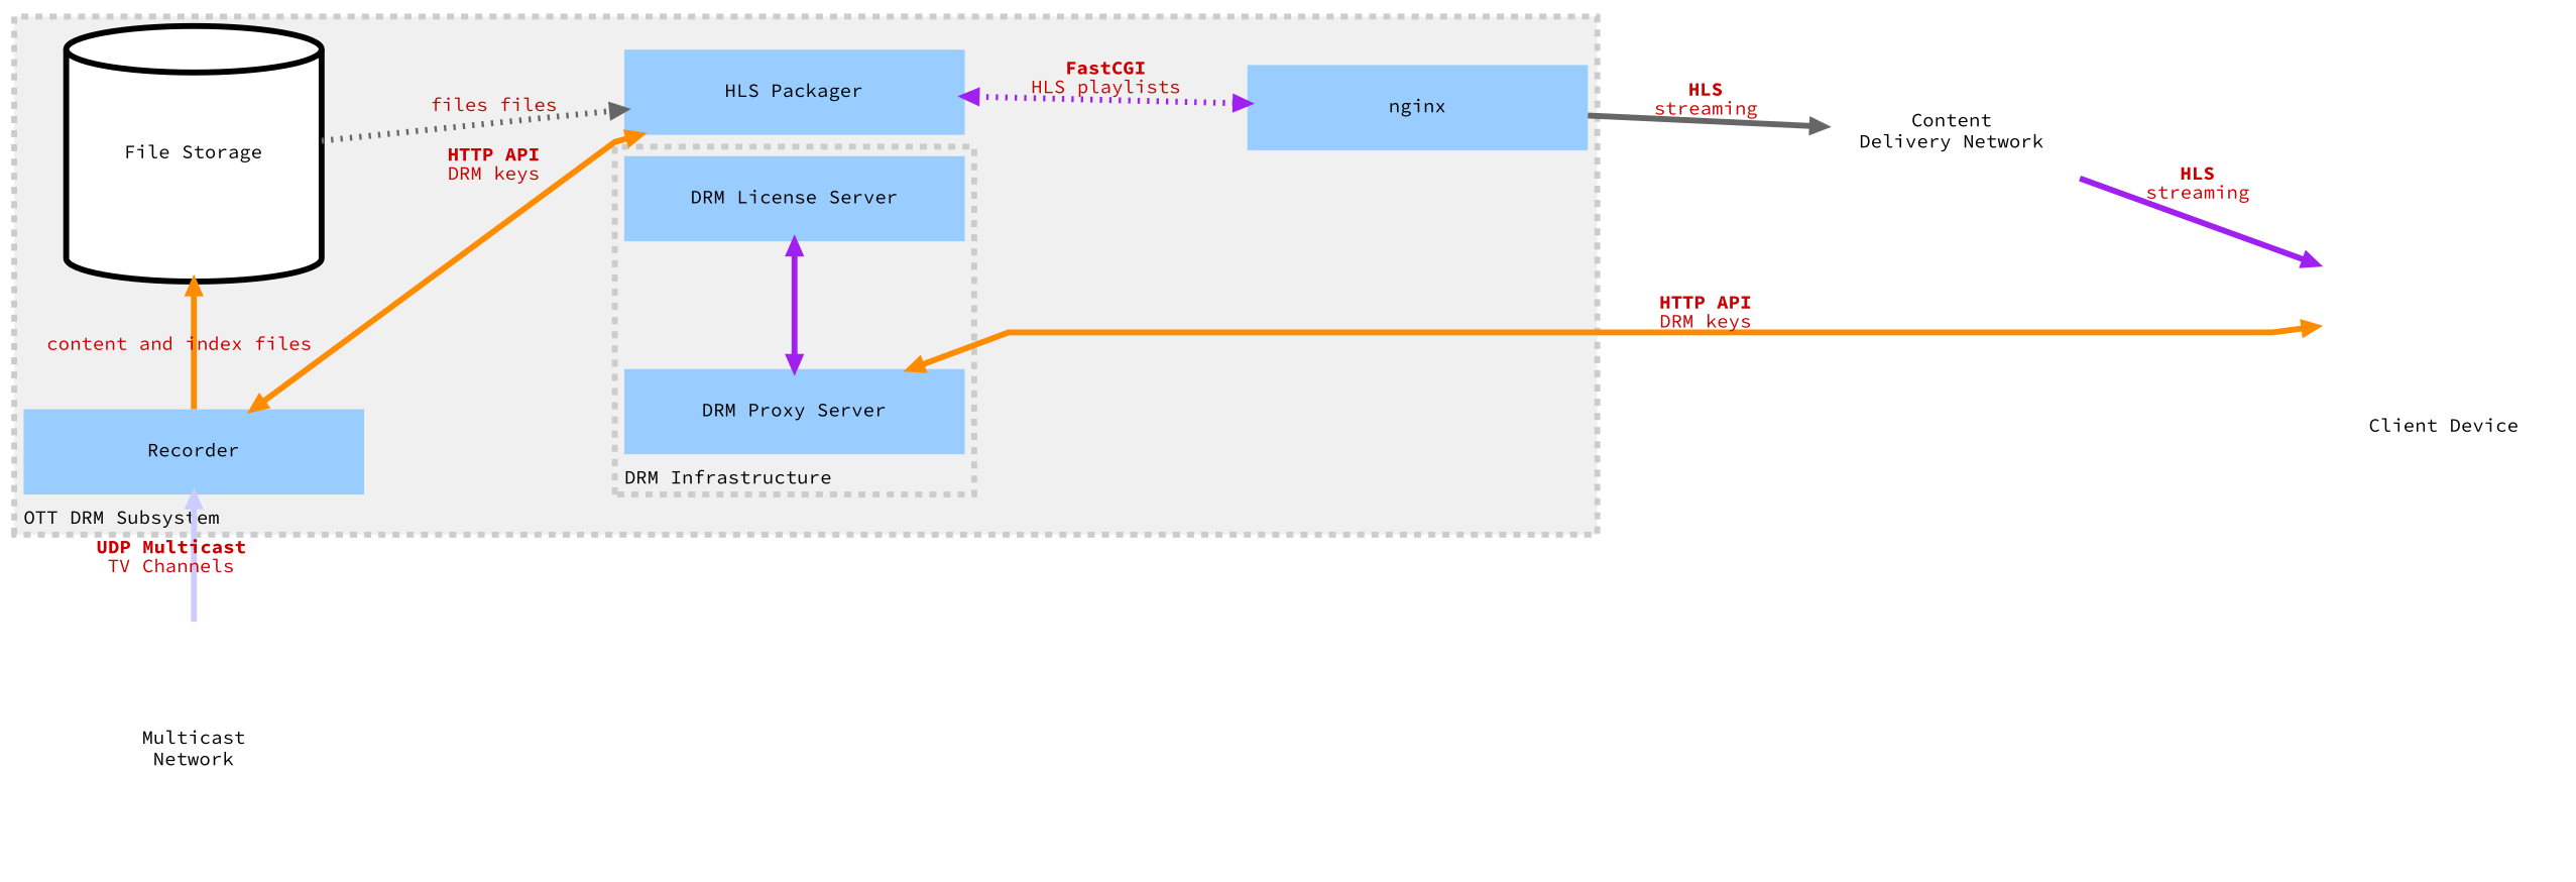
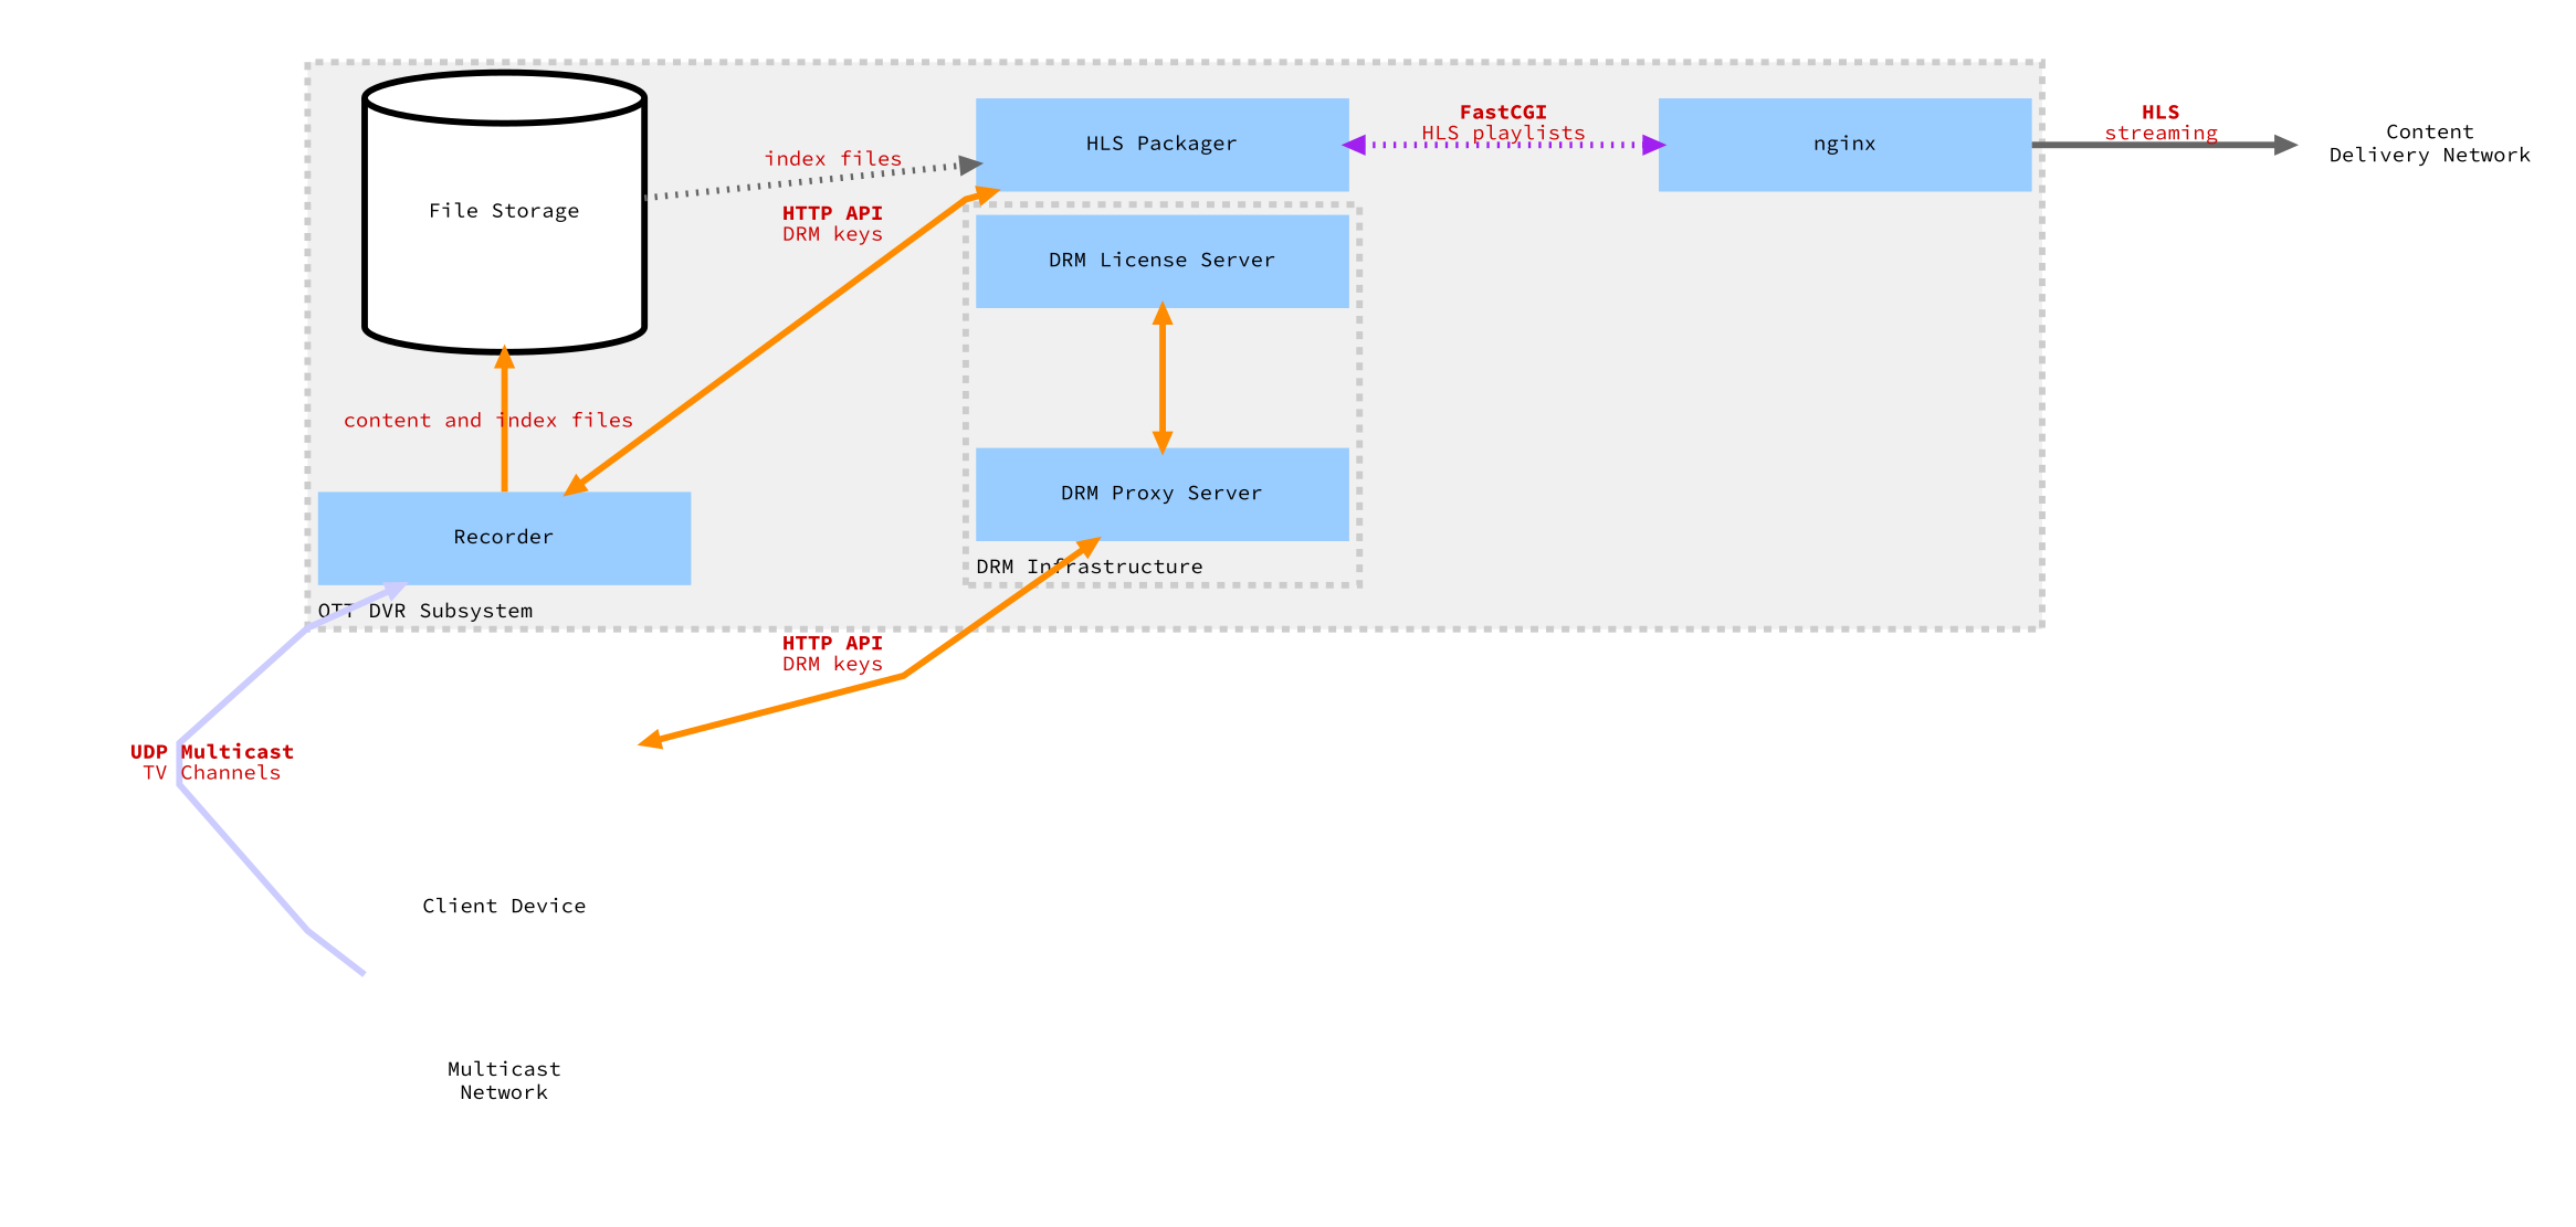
  digraph {
    fontname="Source Code Pro"
    fontsize=16
    newrank=true
    rankdir=LR
    splines=polyline
    node [color=red fixedsize=true fontname="Source Code Pro" fontsize=16 penwidth=0 shape=box fillcolor="#99ccff" style=filled]
    edge [arrowtail=none color=darkorange dir=both fontcolor="#cc0000" fontname="Source Code Pro" fontsize=16 minlen=3 penwidth=5 style=bold]
    n1 [height=3 label="Multicast\nNetwork" width=3 fillcolor="" style=""]
    n2 [color=black height=1 label=Recorder width=4]
    n3 [color=black fillcolor="#ffffff" height=3 label="File Storage" penwidth=5 shape=cylinder width=3]
    n4 [height=1 label="DRM License Server" width=4]
    n5 [height=1 label="DRM Proxy Server" width=4]
    n6 [color=darkgreen height=1 label="HLS Packager" width=4]
    n7 [color=darkgreen height=1 label=nginx width=4]
    n8 [color=darkgreen height=3 label="Content\nDelivery Network" width=3 fillcolor="" style=""]
    n9 [height=3 label="Client Device" labelloc=b width=3 fillcolor="" style=""]
    subgraph sub_1 {
      rank=same
      n1
      n2
      n3
    }
    subgraph sub_2 {
      rank=same
      n4
      n5
      n6
    }
    subgraph sub_3 {
      rank=same
      n7
    }
    subgraph sub_4 {
      rank=same
      n8
    }
    subgraph sub_5 {
      rank=same
      n9
    }
    subgraph cluster_6 {
      color="#cccccc"
      fillcolor="#f0f0f0"
-     label="OTT DRM Subsystem"
+     label="OTT DVR Subsystem"
      labeljust=l
      labelloc=b
      penwidth=5
      shape=box
      style="dashed, filled"
      n2
      n3
      n6
      n7
      subgraph cluster_7 {
        color="#cccccc"
        fillcolor="#f0f0f0"
        label="DRM Infrastructure"
        labeljust=l
        labelloc=b
        penwidth=5
        shape=box
        style="dashed, filled"
        n4
        n5
      }
    }
    n1 -> n2 [color="#ccccff" label=<<b>UDP Multicast</b><br />TV Channels> style=""]
    n2 -> n3 [label="content and index files"]
    n2 -> n6 [label=<<b>HTTP API</b><br />DRM keys> arrowtail=""]
-   n3 -> n6 [color=gray40 label="files files" style=dotted]
-   n5 -> n4 [color=purple arrowtail=""]
+   n3 -> n6 [color=gray40 label="index files" style=dotted]
+   n5 -> n4 [arrowtail=""]
    n6 -> n7 [color=purple label=<<b>FastCGI</b><br />HLS playlists> style=dotted arrowtail=""]
    n7 -> n8 [color=gray40 label=<<b>HLS</b><br />streaming> style=solid]
-   n8 -> n9 [color=purple label=<<b>HLS</b><br />streaming> style=solid]
    n9 -> n5 [label=<<b>HTTP API</b><br />DRM keys> style=solid arrowtail=""]
  }
